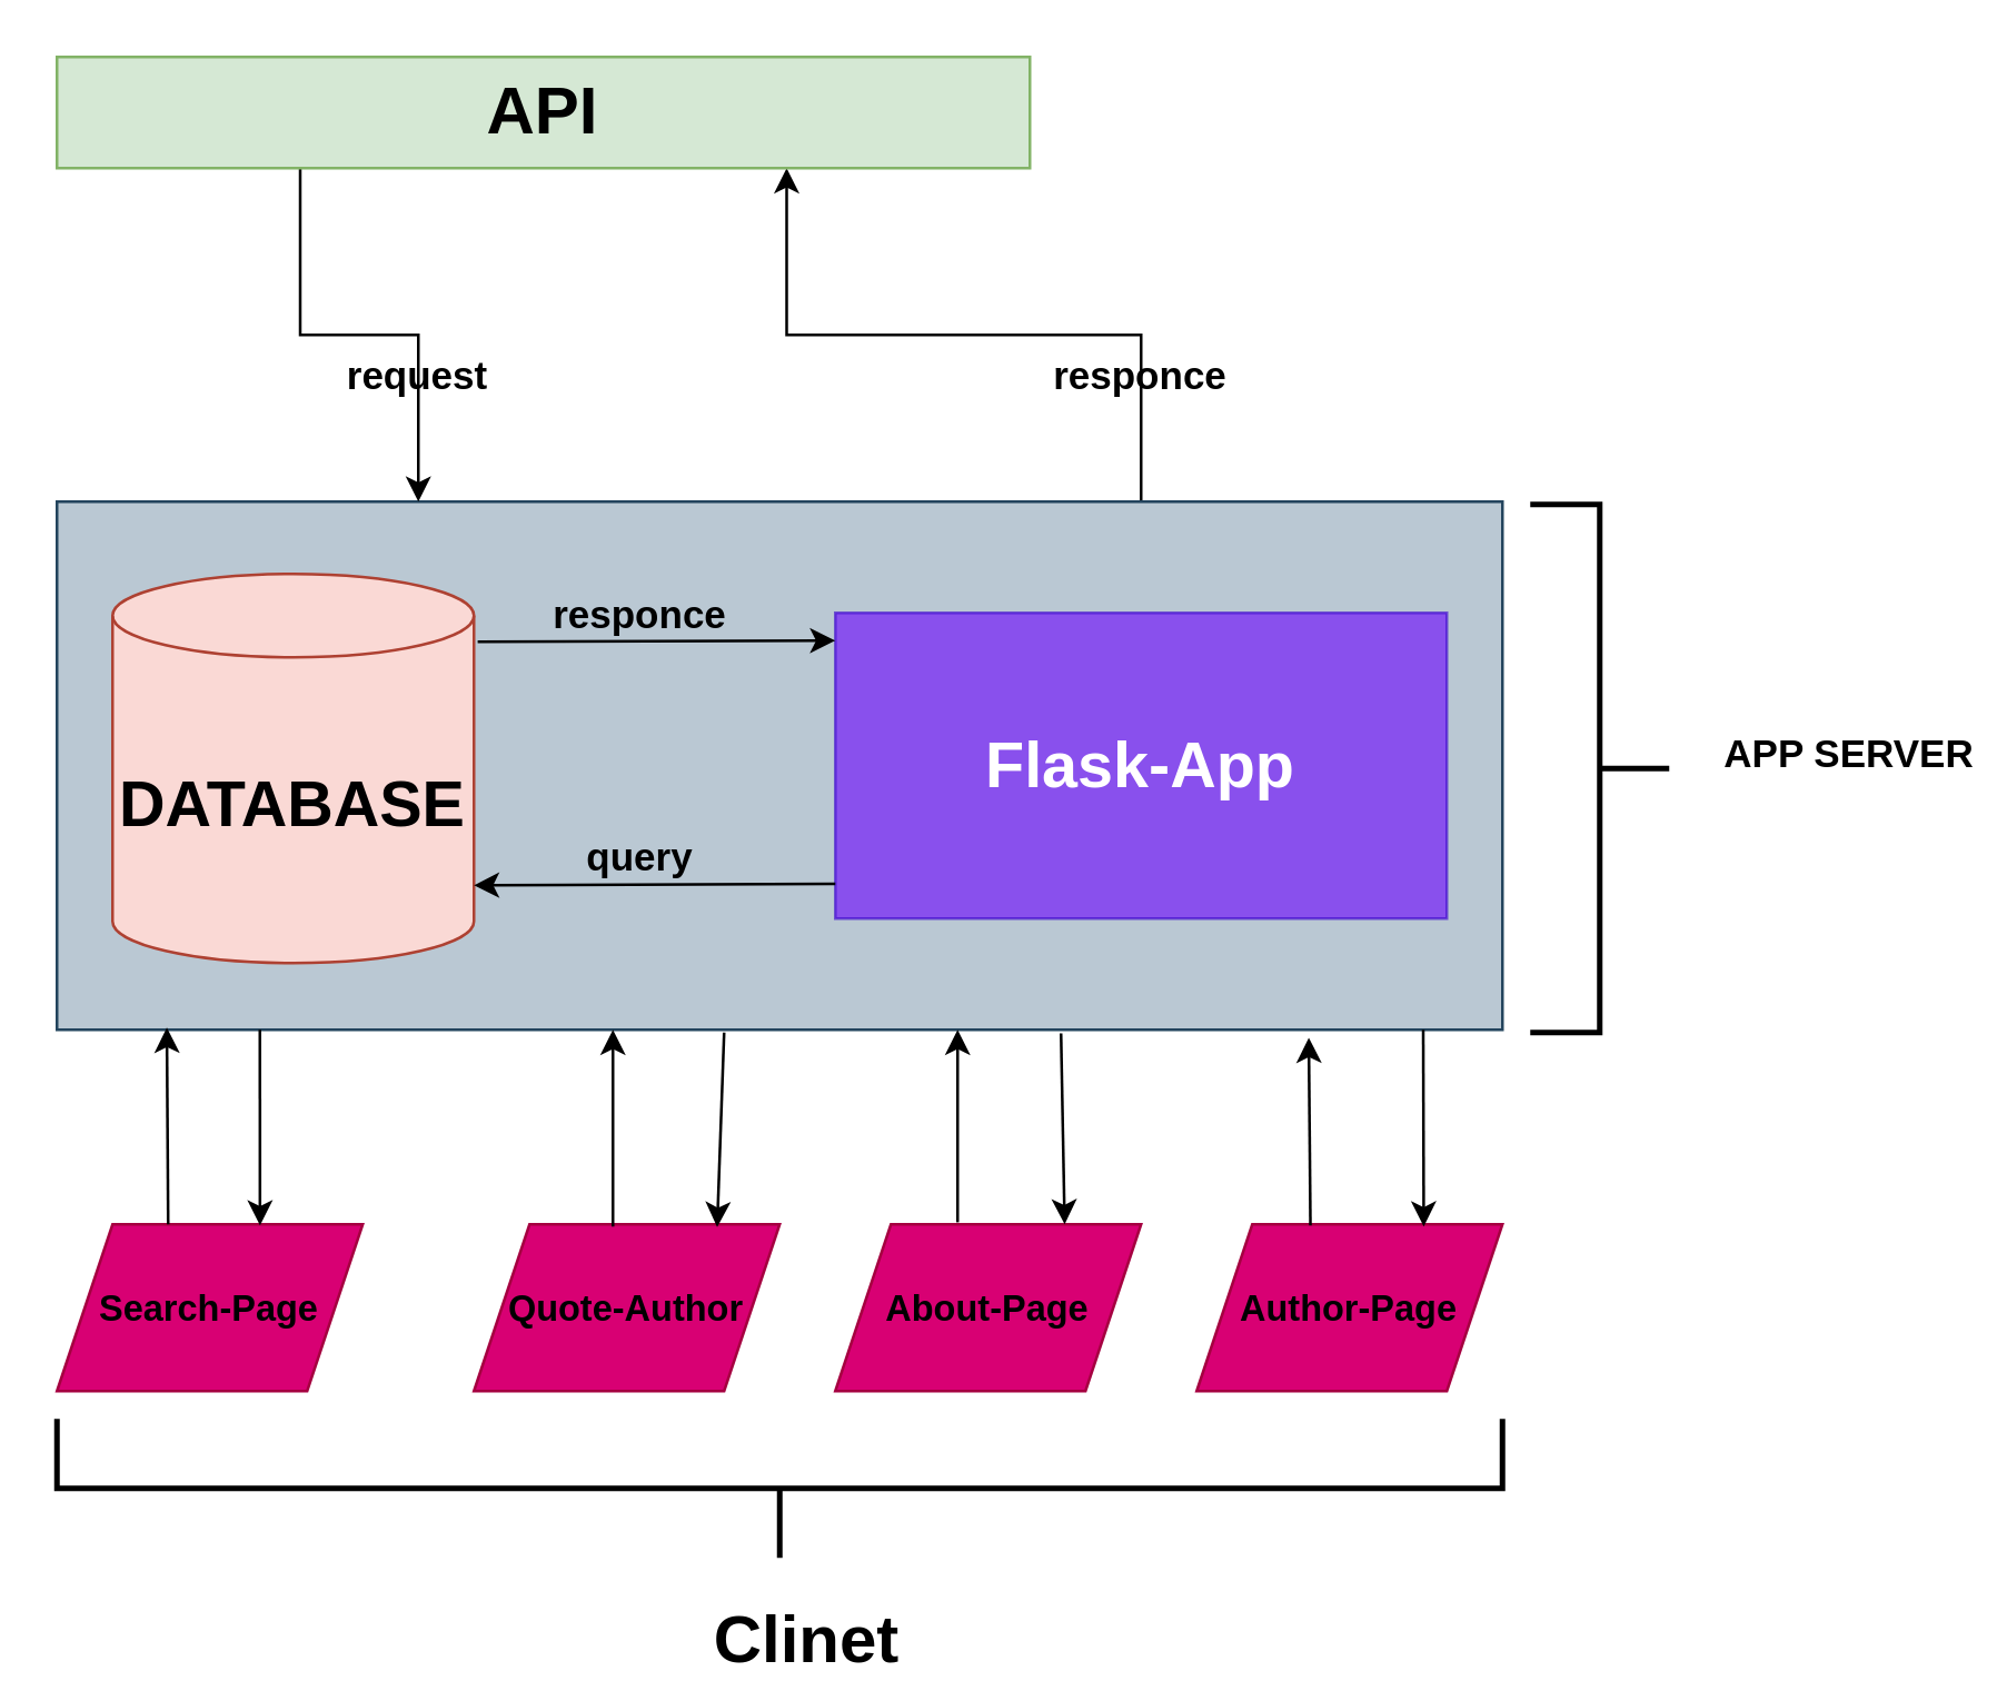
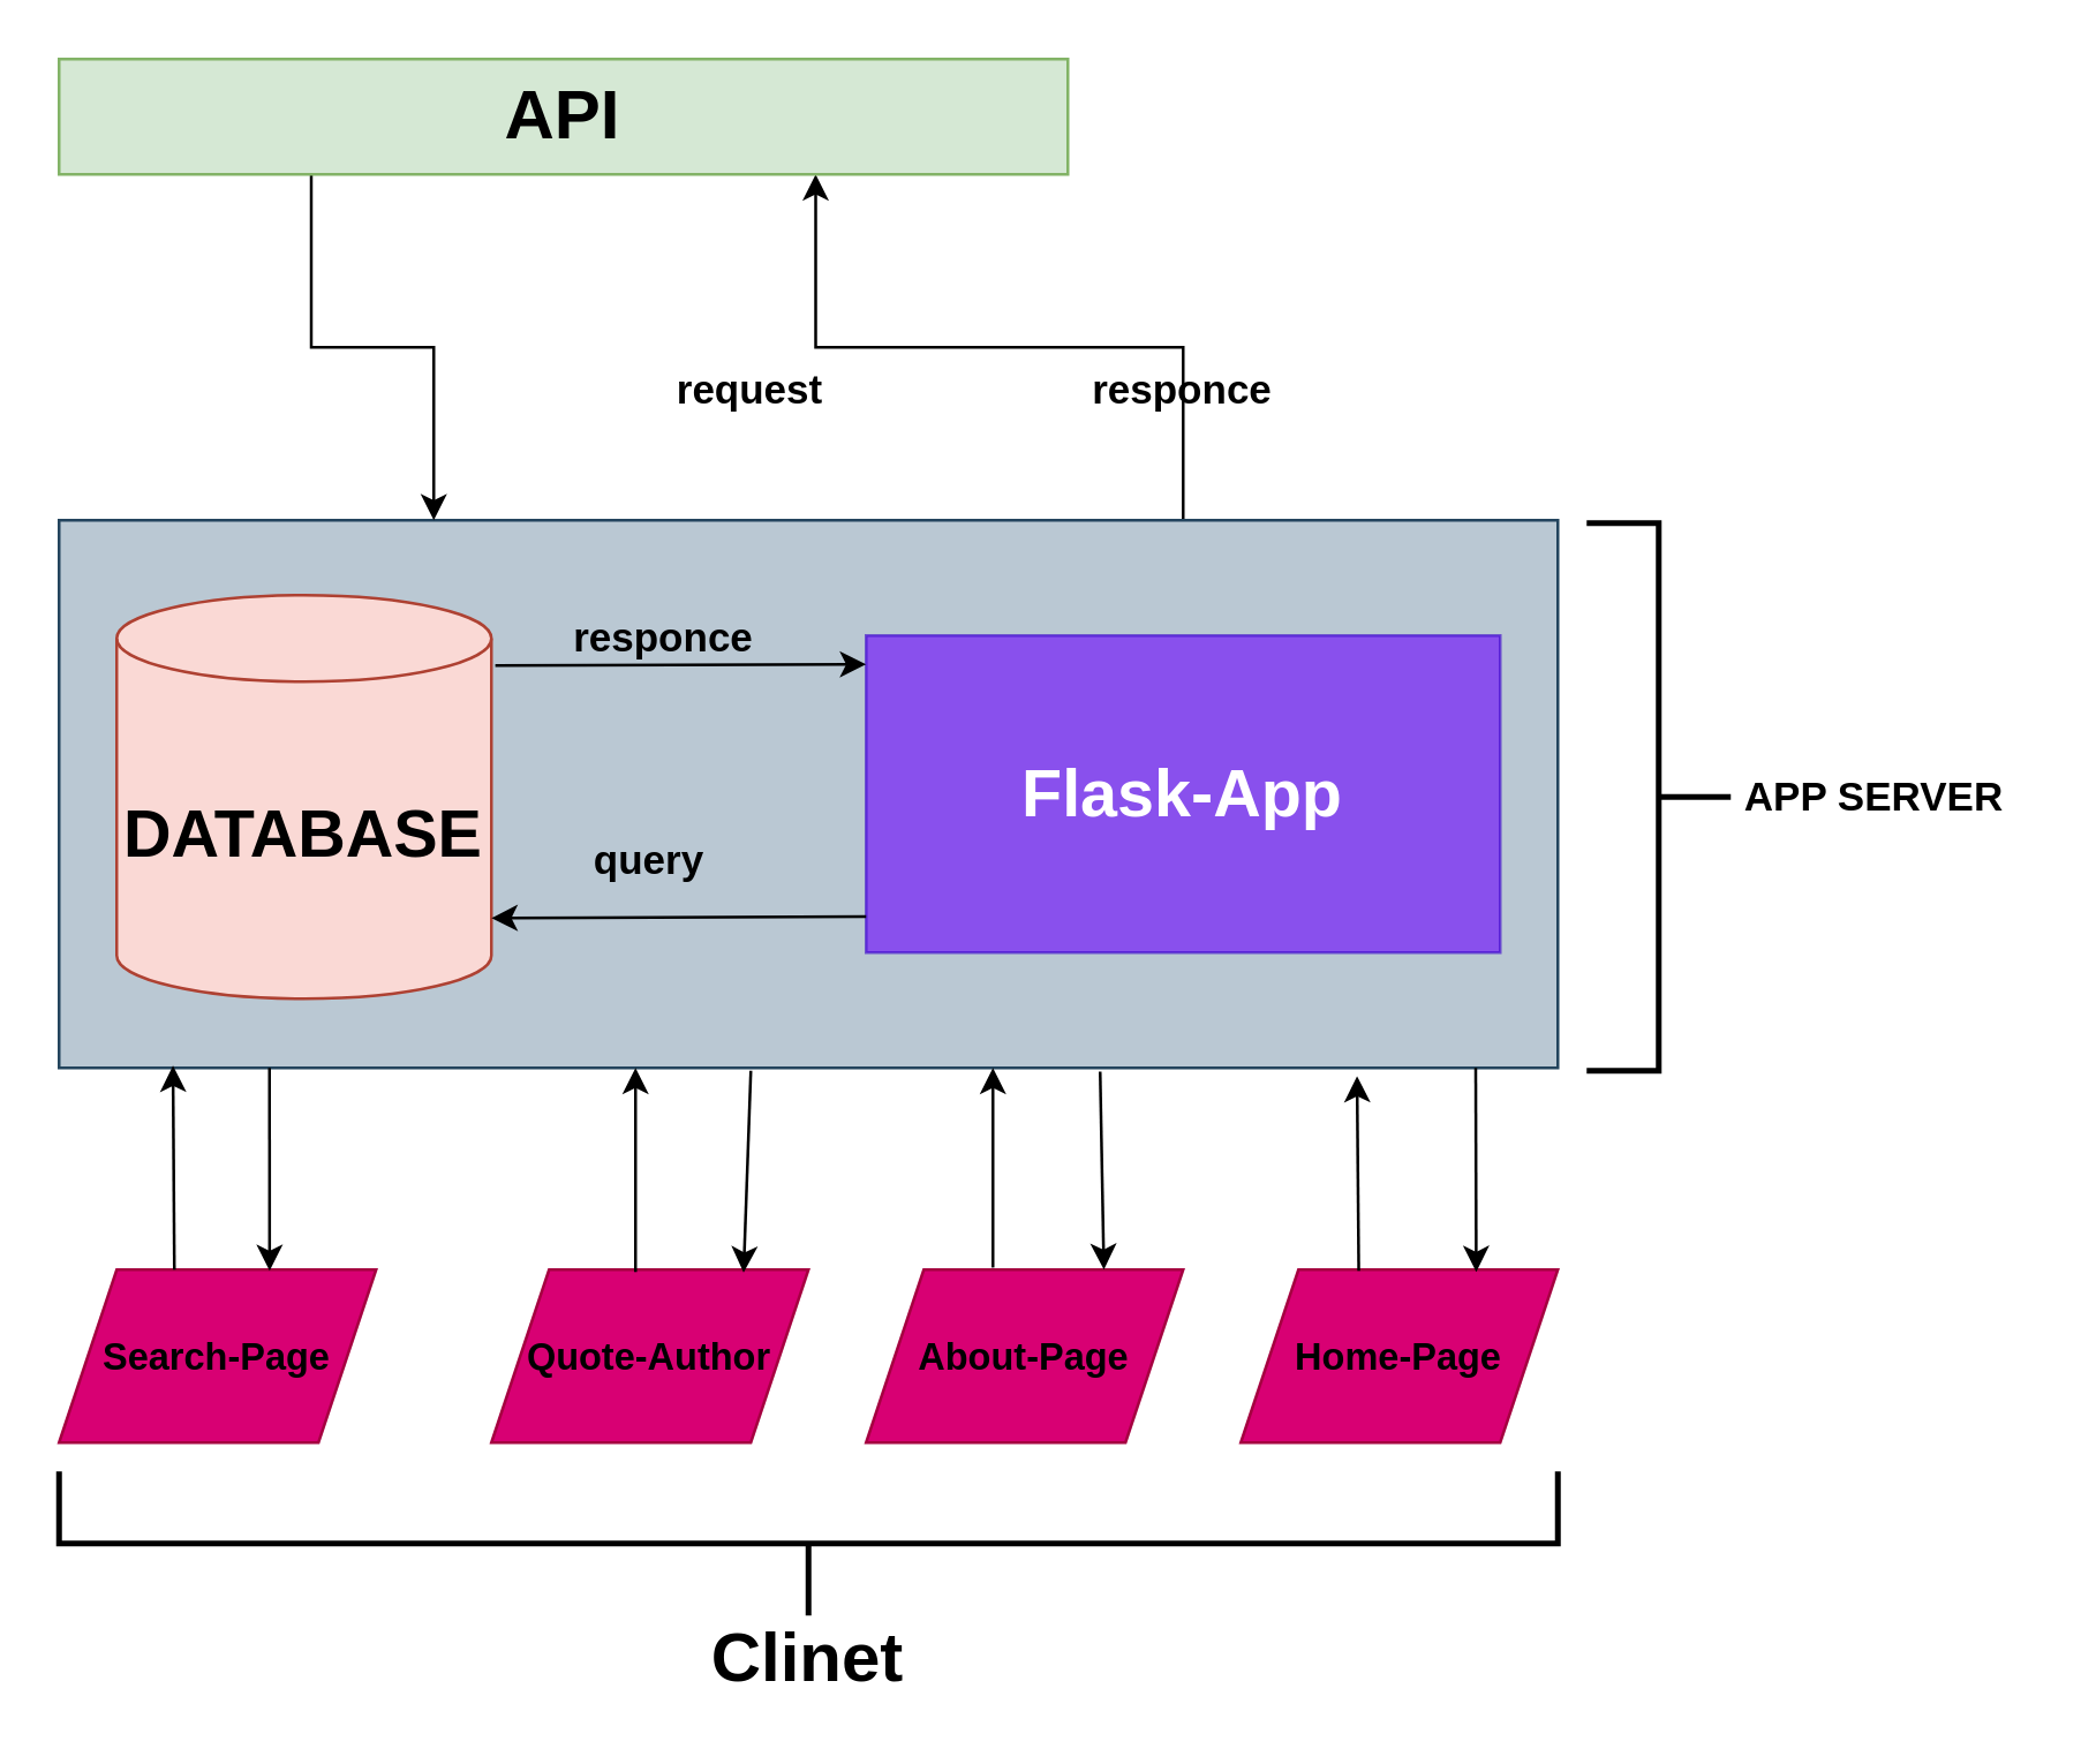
  <mxCell id="0" />
  <mxCell id="1" parent="0" />
  <mxCell id="2" style="edgeStyle=orthogonalEdgeStyle;rounded=0;orthogonalLoop=1;jettySize=auto;html=1;exitX=0.75;exitY=0;exitDx=0;exitDy=0;entryX=0.75;entryY=1;entryDx=0;entryDy=0;" edge="1" parent="1" source="3" target="5"><mxGeometry relative="1" as="geometry" /></mxCell>
  <mxCell id="3" value="" style="rounded=0;whiteSpace=wrap;html=1;fillColor=#bac8d3;strokeColor=#23445d;" vertex="1" parent="1"><mxGeometry x="20" y="180" width="520" height="190" as="geometry" /></mxCell>
  <mxCell id="4" style="edgeStyle=orthogonalEdgeStyle;rounded=0;orthogonalLoop=1;jettySize=auto;html=1;exitX=0.25;exitY=1;exitDx=0;exitDy=0;entryX=0.25;entryY=0;entryDx=0;entryDy=0;" edge="1" parent="1" source="5" target="3"><mxGeometry relative="1" as="geometry" /></mxCell>
  <mxCell id="5" value="&lt;b&gt;&lt;font style=&quot;font-size: 24px;&quot;&gt;API&lt;/font&gt;&lt;/b&gt;" style="rounded=0;whiteSpace=wrap;html=1;fillColor=#d5e8d4;strokeColor=#82b366;" vertex="1" parent="1"><mxGeometry x="20" y="20" width="350" height="40" as="geometry" /></mxCell>
  <mxCell id="6" value="&lt;b&gt;&lt;font style=&quot;font-size: 23px;&quot;&gt;Flask-App&lt;/font&gt;&lt;/b&gt;" style="rounded=0;whiteSpace=wrap;html=1;fillColor=#6a00ff;fontColor=#ffffff;strokeColor=#3700CC;glass=0;shadow=0;opacity=60;" vertex="1" parent="1"><mxGeometry x="300" y="220" width="220" height="110" as="geometry" /></mxCell>
- <mxCell id="7" value="request" style="text;html=1;align=center;verticalAlign=middle;whiteSpace=wrap;rounded=0;fontStyle=1;fontSize=14;textShadow=0;" vertex="1" parent="1"><mxGeometry x="120" y="120" width="60" height="30" as="geometry" /></mxCell>
+ <mxCell id="7" value="request" style="text;html=1;align=center;verticalAlign=middle;whiteSpace=wrap;rounded=0;fontStyle=1;fontSize=14;textShadow=0;" vertex="1" parent="1"><mxGeometry x="230" y="120" width="60" height="30" as="geometry" /></mxCell>
  <mxCell id="8" value="responce" style="text;html=1;align=center;verticalAlign=middle;whiteSpace=wrap;rounded=0;fontStyle=1;fontSize=14;textShadow=0;" vertex="1" parent="1"><mxGeometry x="380" y="120" width="60" height="30" as="geometry" /></mxCell>
- <mxCell id="9" value="Author-Page" style="shape=parallelogram;perimeter=parallelogramPerimeter;whiteSpace=wrap;html=1;fixedSize=1;fillColor=#d80073;strokeColor=#A50040;fontColor=#000000;fillStyle=auto;fontStyle=1;fontSize=13;" vertex="1" parent="1"><mxGeometry x="430" y="440" width="110" height="60" as="geometry" /></mxCell>
+ <mxCell id="9" value="Home-Page" style="shape=parallelogram;perimeter=parallelogramPerimeter;whiteSpace=wrap;html=1;fixedSize=1;fillColor=#d80073;strokeColor=#A50040;fontColor=#000000;fillStyle=auto;fontStyle=1;fontSize=13;" vertex="1" parent="1"><mxGeometry x="430" y="440" width="110" height="60" as="geometry" /></mxCell>
  <mxCell id="10" value="&lt;b&gt;&lt;font style=&quot;font-size: 23px;&quot;&gt;DATABASE&lt;/font&gt;&lt;/b&gt;" style="shape=cylinder3;whiteSpace=wrap;html=1;boundedLbl=1;backgroundOutline=1;size=15;fillColor=#fad9d5;strokeColor=#ae4132;" vertex="1" parent="1"><mxGeometry x="40" y="206" width="130" height="140" as="geometry" /></mxCell>
  <mxCell id="11" value="" style="endArrow=classic;html=1;rounded=0;entryX=-0.015;entryY=0.419;entryDx=0;entryDy=0;exitX=0.985;exitY=0.457;exitDx=0;exitDy=0;exitPerimeter=0;entryPerimeter=0;" edge="1" parent="1"><mxGeometry width="50" height="50" relative="1" as="geometry"><mxPoint x="171.35" y="230.39" as="sourcePoint" /><mxPoint x="300" y="230" as="targetPoint" /></mxGeometry></mxCell>
  <mxCell id="12" value="" style="endArrow=classic;html=1;rounded=0;exitX=0;exitY=0.75;exitDx=0;exitDy=0;" edge="1" parent="1"><mxGeometry width="50" height="50" relative="1" as="geometry"><mxPoint x="300" y="317.5" as="sourcePoint" /><mxPoint x="170" y="318" as="targetPoint" /></mxGeometry></mxCell>
- <mxCell id="13" value="APP SERVER" style="text;html=1;align=center;verticalAlign=middle;whiteSpace=wrap;rounded=0;fontStyle=1;fontSize=14;textShadow=0;" vertex="1" parent="1"><mxGeometry x="615" y="256" width="100" height="30" as="geometry" /></mxCell>
- <mxCell id="14" value="query" style="text;html=1;align=center;verticalAlign=middle;whiteSpace=wrap;rounded=0;fontStyle=1;fontSize=14;textShadow=0;" vertex="1" parent="1"><mxGeometry x="200" y="293" width="60" height="30" as="geometry" /></mxCell>
+ <mxCell id="13" value="APP SERVER" style="text;html=1;align=center;verticalAlign=middle;whiteSpace=wrap;rounded=0;fontStyle=1;fontSize=14;textShadow=0;" vertex="1" parent="1"><mxGeometry x="600" y="261" width="100" height="30" as="geometry" /></mxCell>
+ <mxCell id="14" value="query" style="text;html=1;align=center;verticalAlign=middle;whiteSpace=wrap;rounded=0;fontStyle=1;fontSize=14;textShadow=0;" vertex="1" parent="1"><mxGeometry x="195" y="283" width="60" height="30" as="geometry" /></mxCell>
  <mxCell id="15" value="" style="strokeWidth=2;html=1;shape=mxgraph.flowchart.annotation_2;align=left;labelPosition=right;pointerEvents=1;direction=west;" vertex="1" parent="1"><mxGeometry x="550" y="181" width="50" height="190" as="geometry" /></mxCell>
  <mxCell id="16" value="responce" style="text;html=1;align=center;verticalAlign=middle;whiteSpace=wrap;rounded=0;fontStyle=1;fontSize=14;textShadow=0;" vertex="1" parent="1"><mxGeometry x="200" y="206" width="60" height="30" as="geometry" /></mxCell>
  <mxCell id="17" value="About-Page" style="shape=parallelogram;perimeter=parallelogramPerimeter;whiteSpace=wrap;html=1;fixedSize=1;fillColor=#d80073;strokeColor=#A50040;fontColor=#000000;fillStyle=auto;fontStyle=1;fontSize=13;" vertex="1" parent="1"><mxGeometry x="300" y="440" width="110" height="60" as="geometry" /></mxCell>
  <mxCell id="18" value="Quote-Author" style="shape=parallelogram;perimeter=parallelogramPerimeter;whiteSpace=wrap;html=1;fixedSize=1;fillColor=#d80073;strokeColor=#A50040;fontColor=#000000;fillStyle=auto;fontStyle=1;fontSize=13;" vertex="1" parent="1"><mxGeometry x="170" y="440" width="110" height="60" as="geometry" /></mxCell>
  <mxCell id="19" value="Search-Page" style="shape=parallelogram;perimeter=parallelogramPerimeter;whiteSpace=wrap;html=1;fixedSize=1;fillColor=#d80073;strokeColor=#A50040;fontColor=#000000;fillStyle=auto;fontStyle=1;fontSize=13;" vertex="1" parent="1"><mxGeometry x="20" y="440" width="110" height="60" as="geometry" /></mxCell>
  <mxCell id="20" value="" style="endArrow=classic;html=1;rounded=0;entryX=0.888;entryY=0.013;entryDx=0;entryDy=0;entryPerimeter=0;" edge="1" parent="1"><mxGeometry width="50" height="50" relative="1" as="geometry"><mxPoint x="511.5" y="370" as="sourcePoint" /><mxPoint x="511.68" y="440.78" as="targetPoint" /></mxGeometry></mxCell>
  <mxCell id="21" value="" style="endArrow=classic;html=1;rounded=0;entryX=0.75;entryY=0;entryDx=0;entryDy=0;exitX=0.685;exitY=1.007;exitDx=0;exitDy=0;exitPerimeter=0;" edge="1" parent="1" target="17"><mxGeometry width="50" height="50" relative="1" as="geometry"><mxPoint x="381.2" y="371.33" as="sourcePoint" /><mxPoint x="385" y="439.1" as="targetPoint" /></mxGeometry></mxCell>
  <mxCell id="22" value="" style="endArrow=classic;html=1;rounded=0;" edge="1" parent="1"><mxGeometry width="50" height="50" relative="1" as="geometry"><mxPoint x="220" y="440.81" as="sourcePoint" /><mxPoint x="220" y="370" as="targetPoint" /></mxGeometry></mxCell>
  <mxCell id="23" value="" style="endArrow=classic;html=1;rounded=0;entryX=0.75;entryY=0;entryDx=0;entryDy=0;" edge="1" parent="1"><mxGeometry width="50" height="50" relative="1" as="geometry"><mxPoint x="260" y="371" as="sourcePoint" /><mxPoint x="257.5" y="441" as="targetPoint" /></mxGeometry></mxCell>
  <mxCell id="24" value="" style="endArrow=classic;html=1;rounded=0;entryX=0.076;entryY=0.996;entryDx=0;entryDy=0;entryPerimeter=0;" edge="1" parent="1" target="3"><mxGeometry width="50" height="50" relative="1" as="geometry"><mxPoint x="60" y="440" as="sourcePoint" /><mxPoint x="110" y="390" as="targetPoint" /></mxGeometry></mxCell>
  <mxCell id="25" value="" style="endArrow=classic;html=1;rounded=0;entryX=0.664;entryY=0.007;entryDx=0;entryDy=0;entryPerimeter=0;" edge="1" parent="1" target="19"><mxGeometry width="50" height="50" relative="1" as="geometry"><mxPoint x="93" y="370" as="sourcePoint" /><mxPoint x="90" y="440" as="targetPoint" /></mxGeometry></mxCell>
  <mxCell id="26" value="" style="endArrow=classic;html=1;rounded=0;exitX=0.36;exitY=0.006;exitDx=0;exitDy=0;exitPerimeter=0;" edge="1" parent="1"><mxGeometry width="50" height="50" relative="1" as="geometry"><mxPoint x="344" y="439.27" as="sourcePoint" /><mxPoint x="344" y="370" as="targetPoint" /></mxGeometry></mxCell>
  <mxCell id="27" value="" style="endArrow=classic;html=1;rounded=0;exitX=0.372;exitY=0.006;exitDx=0;exitDy=0;exitPerimeter=0;entryX=0.866;entryY=1.015;entryDx=0;entryDy=0;entryPerimeter=0;" edge="1" parent="1" source="9" target="3"><mxGeometry width="50" height="50" relative="1" as="geometry"><mxPoint x="354" y="449.27" as="sourcePoint" /><mxPoint x="354" y="380" as="targetPoint" /></mxGeometry></mxCell>
  <mxCell id="28" value="" style="strokeWidth=2;html=1;shape=mxgraph.flowchart.annotation_2;align=left;labelPosition=right;pointerEvents=1;direction=north;" vertex="1" parent="1"><mxGeometry x="20" y="510" width="520" height="50" as="geometry" /></mxCell>
- <mxCell id="29" value="&lt;b&gt;&lt;font style=&quot;font-size: 24px;&quot;&gt;Clinet&lt;/font&gt;&lt;/b&gt;" style="text;html=1;align=center;verticalAlign=middle;whiteSpace=wrap;rounded=0;" vertex="1" parent="1"><mxGeometry x="250" y="575" width="80" height="30" as="geometry" /></mxCell>
+ <mxCell id="29" value="&lt;b&gt;&lt;font style=&quot;font-size: 24px;&quot;&gt;Clinet&lt;/font&gt;&lt;/b&gt;" style="text;html=1;align=center;verticalAlign=middle;whiteSpace=wrap;rounded=0;" vertex="1" parent="1"><mxGeometry x="240" y="560" width="80" height="30" as="geometry" /></mxCell>
